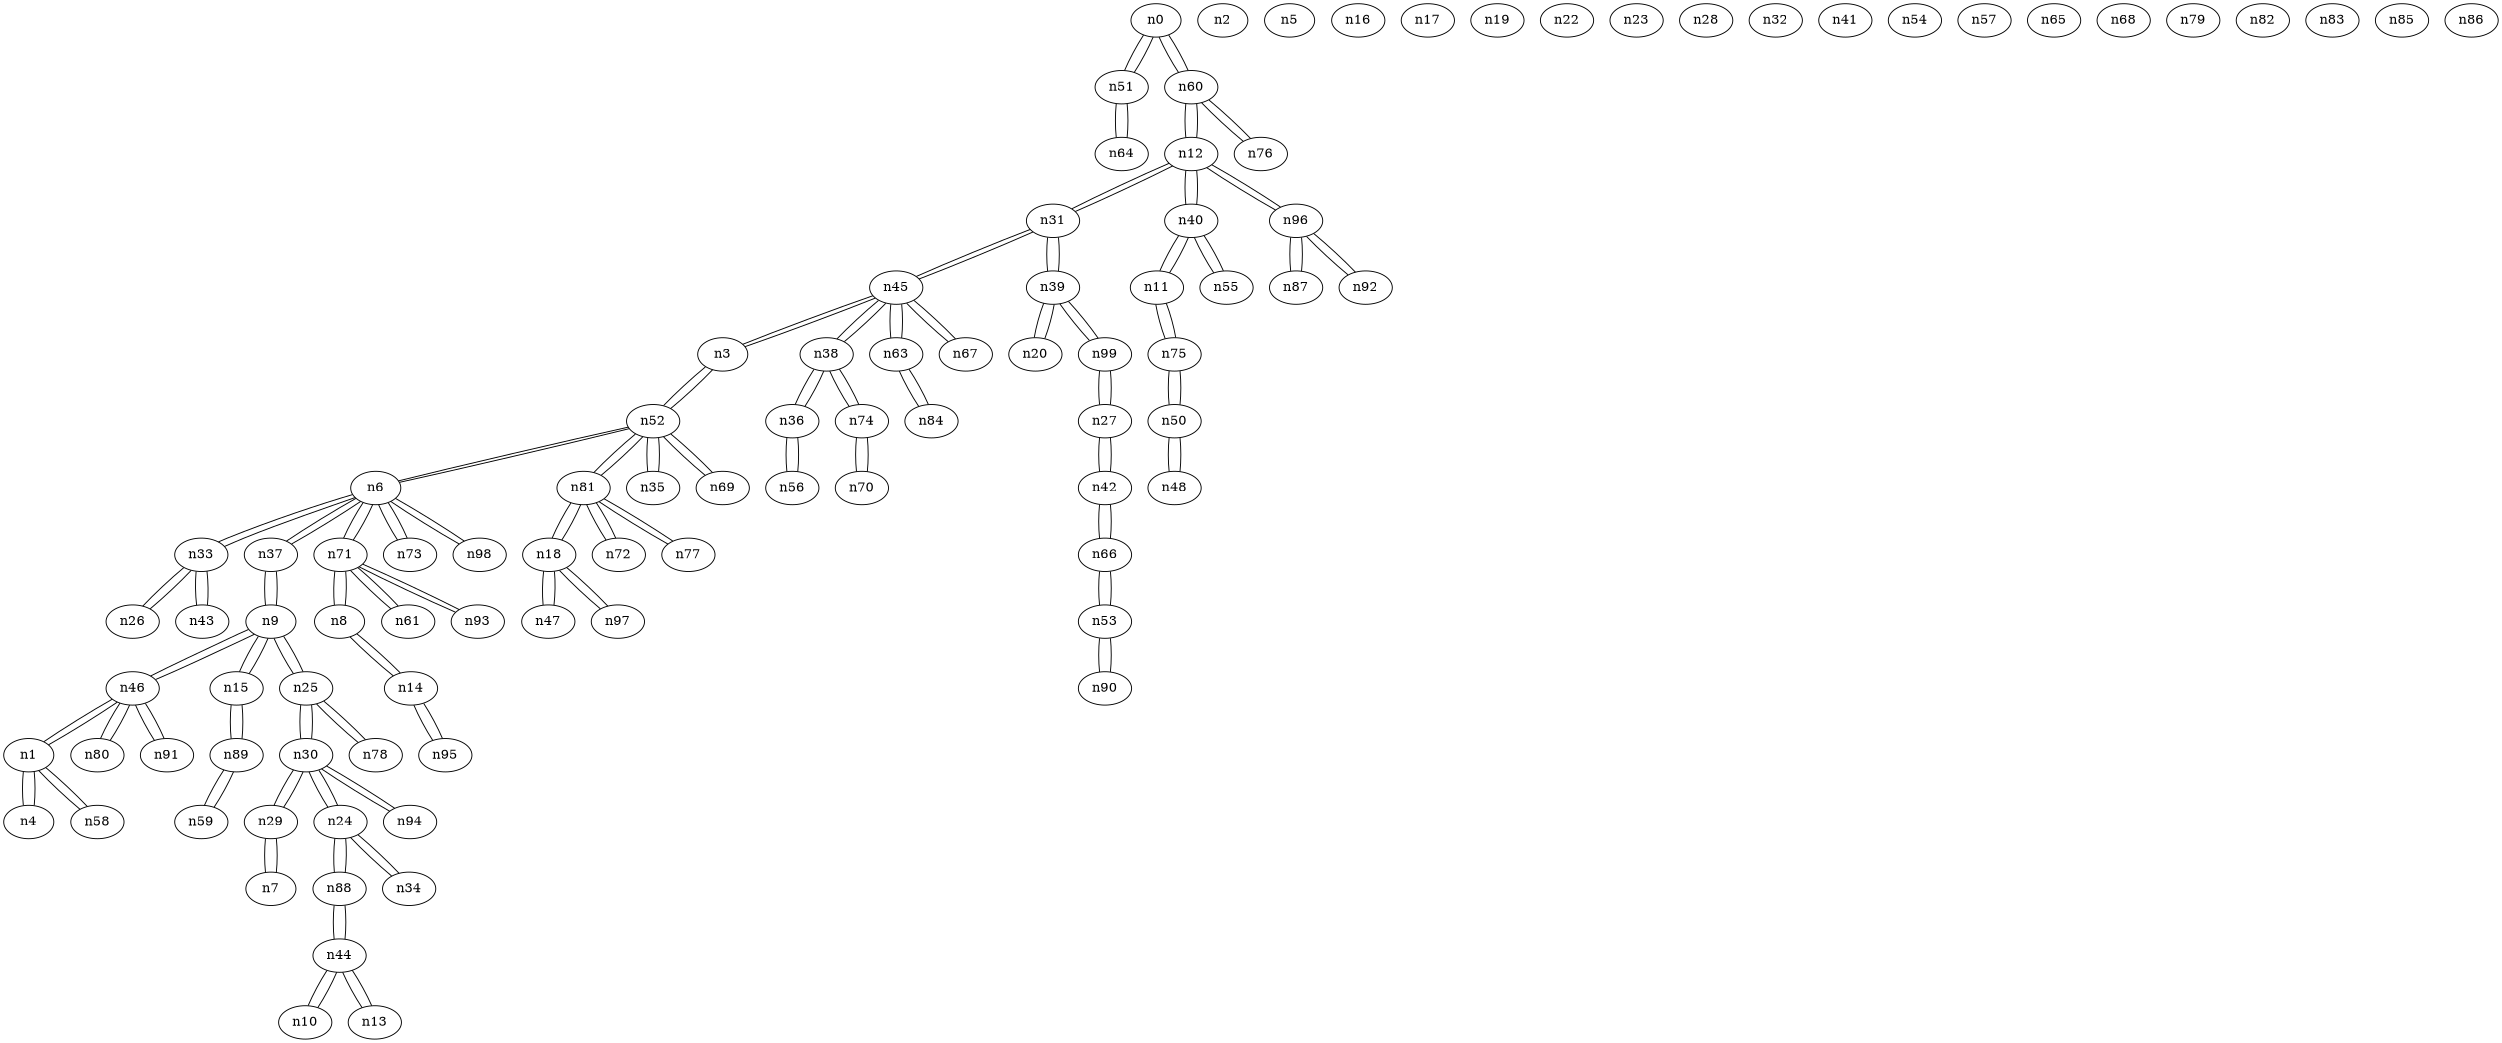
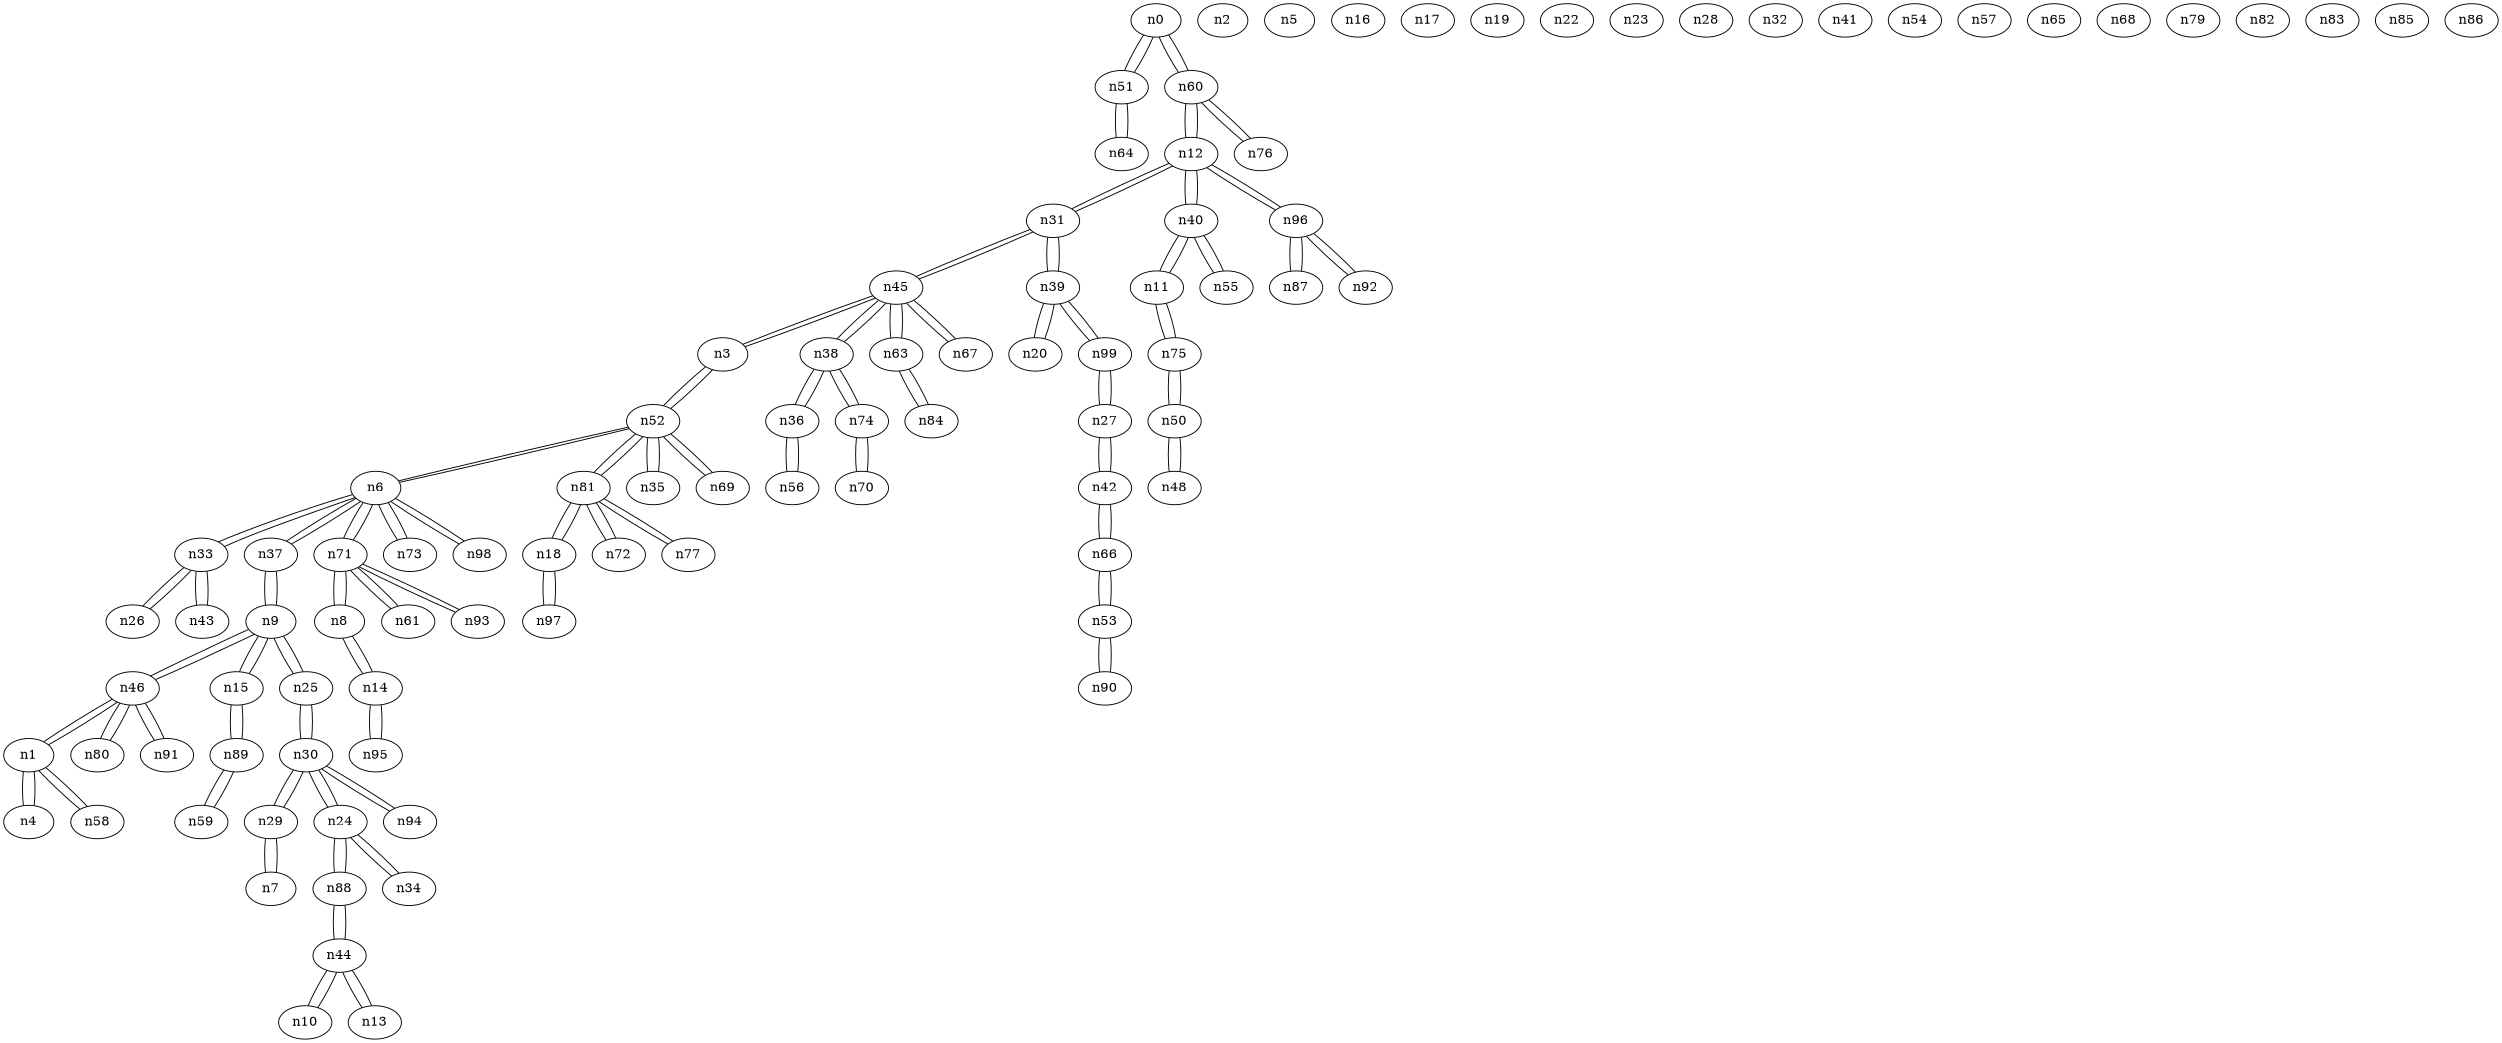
  graph {
    n0
    n51
    n60
    n64
    n12
    n76
    n1
    n4
    n46
    n58
    n9
    n80
    n91
    n2
    n3
    n45
    n52
    n31
    n38
    n63
    n67
    n6
    n81
    n35
    n69
    n5
    n33
    n37
    n71
    n73
    n98
    n26
    n43
    n8
    n61
    n93
    n7
    n29
    n30
    n14
    n95
    n15
    n25
    n89
-   n78
    n10
    n44
    n13
    n88
    n11
    n40
    n75
    n55
    n50
    n96
    n39
    n87
    n92
    n59
    n16
    n17
    n18
-   n47
    n97
    n72
    n77
    n19
    n20
    n99
    n22
    n23
    n24
    n34
    n94
    n27
    n42
    n66
    n28
    n32
    n36
    n56
    n74
    n70
    n41
    n53
    n84
    n48
    n90
    n54
    n57
    n65
    n68
    n79
    n82
    n83
    n85
    n86
    n0 -- n51
    n0 -- n60
    n51 -- n0
    n51 -- n64
    n60 -- n0
    n60 -- n12
    n60 -- n76
    n64 -- n51
    n12 -- n60
    n12 -- n31
    n12 -- n40
    n12 -- n96
    n76 -- n60
    n1 -- n4
    n1 -- n46
    n1 -- n58
    n4 -- n1
    n46 -- n1
    n46 -- n9
    n46 -- n80
    n46 -- n91
    n58 -- n1
    n9 -- n46
    n9 -- n37
    n9 -- n15
    n9 -- n25
    n80 -- n46
    n91 -- n46
    n3 -- n45
    n3 -- n52
    n45 -- n3
    n45 -- n31
    n45 -- n38
    n45 -- n63
    n45 -- n67
    n52 -- n3
    n52 -- n6
    n52 -- n81
    n52 -- n35
    n52 -- n69
    n31 -- n12
    n31 -- n45
    n31 -- n39
    n38 -- n45
    n38 -- n36
    n38 -- n74
    n63 -- n45
    n63 -- n84
    n67 -- n45
    n6 -- n52
    n6 -- n33
    n6 -- n37
    n6 -- n71
    n6 -- n73
    n6 -- n98
    n81 -- n52
    n81 -- n18
    n81 -- n72
    n81 -- n77
    n35 -- n52
    n69 -- n52
    n33 -- n6
    n33 -- n26
    n33 -- n43
    n37 -- n9
    n37 -- n6
    n71 -- n6
    n71 -- n8
    n71 -- n61
    n71 -- n93
    n73 -- n6
    n98 -- n6
    n26 -- n33
    n43 -- n33
    n8 -- n71
    n8 -- n14
    n61 -- n71
    n93 -- n71
    n7 -- n29
    n29 -- n7
    n29 -- n30
    n30 -- n29
    n30 -- n25
    n30 -- n24
    n30 -- n94
    n14 -- n8
    n14 -- n95
    n95 -- n14
    n15 -- n9
    n15 -- n89
    n25 -- n9
    n25 -- n30
-   n25 -- n78
    n89 -- n15
    n89 -- n59
-   n78 -- n25
    n10 -- n44
    n44 -- n10
    n44 -- n13
    n44 -- n88
    n13 -- n44
    n88 -- n44
    n88 -- n24
    n11 -- n40
    n11 -- n75
    n40 -- n12
    n40 -- n11
    n40 -- n55
    n75 -- n11
    n75 -- n50
    n55 -- n40
    n50 -- n75
    n50 -- n48
    n96 -- n12
    n96 -- n87
    n96 -- n92
    n39 -- n31
    n39 -- n20
    n39 -- n99
    n87 -- n96
    n92 -- n96
    n59 -- n89
    n18 -- n81
-   n18 -- n47
    n18 -- n97
-   n47 -- n18
    n97 -- n18
    n72 -- n81
    n77 -- n81
    n20 -- n39
    n99 -- n39
    n99 -- n27
    n24 -- n30
    n24 -- n88
    n24 -- n34
    n34 -- n24
    n94 -- n30
    n27 -- n99
    n27 -- n42
    n42 -- n27
    n42 -- n66
    n66 -- n42
    n66 -- n53
    n36 -- n38
    n36 -- n56
    n56 -- n36
    n74 -- n38
    n74 -- n70
    n70 -- n74
    n53 -- n66
    n53 -- n90
    n84 -- n63
    n48 -- n50
    n90 -- n53
  }
